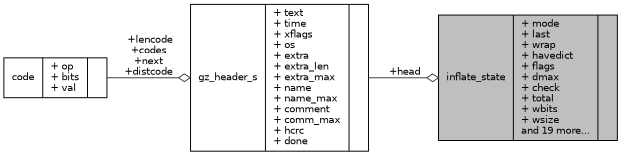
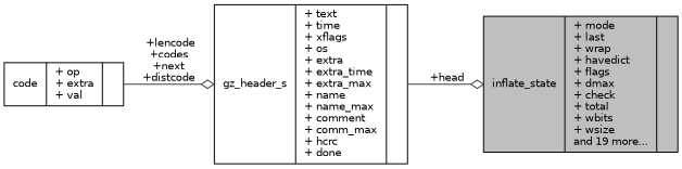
  digraph {
    rankdir=LR
    node [color=black fillcolor=white fontname=Helvetica fontsize=10 shape=record style=filled]
    edge [arrowhead=odiamond color=grey25 fontname=Helvetica fontsize=10 labelfontname=Helvetica labelfontsize=10 style=solid]
    n1 [fillcolor=grey75 fontcolor=black height=0.2 label="{inflate_state\n|+ mode\l+ last\l+ wrap\l+ havedict\l+ flags\l+ dmax\l+ check\l+ total\l+ wbits\l+ wsize\land 19 more...\l|}" width=0.4]
-   n2 [height=0.2 label="{gz_header_s\n|+ text\l+ time\l+ xflags\l+ os\l+ extra\l+ extra_len\l+ extra_max\l+ name\l+ name_max\l+ comment\l+ comm_max\l+ hcrc\l+ done\l|}" width=0.4]
-   n3 [height=0.2 label="{code\n|+ op\l+ bits\l+ val\l|}" width=0.4]
+   n2 [height=0.2 label="{gz_header_s\n|+ text\l+ time\l+ xflags\l+ os\l+ extra\l+ extra_time\l+ extra_max\l+ name\l+ name_max\l+ comment\l+ comm_max\l+ hcrc\l+ done\l|}" width=0.4]
+   n3 [height=0.2 label="{code\n|+ op\l+ extra\l+ val\l|}" width=0.4]
    n2 -> n1 [label=" +head"]
    n3 -> n2 [label=" +lencode\n+codes\n+next\n+distcode"]
  }
